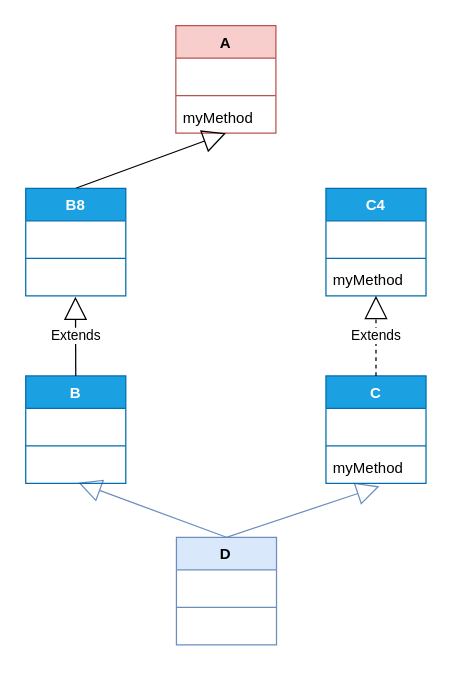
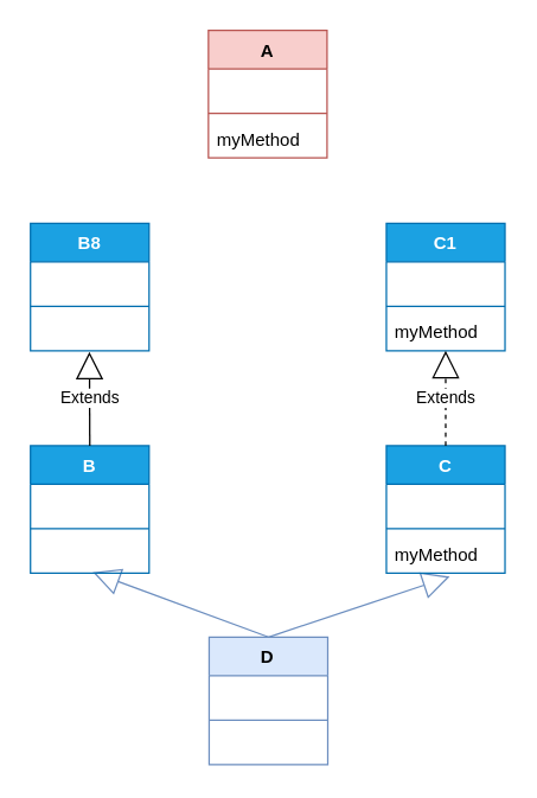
  <mxCell id="0" />
  <mxCell id="1" parent="0" />
  <mxCell id="2" value="A" style="swimlane;fontStyle=1;align=center;verticalAlign=top;childLayout=stackLayout;horizontal=1;startSize=26;horizontalStack=0;resizeParent=1;resizeParentMax=0;resizeLast=0;collapsible=1;marginBottom=0;whiteSpace=wrap;html=1;fillColor=#f8cecc;strokeColor=#b85450;" parent="1" vertex="1"><mxGeometry x="140" y="20" width="80" height="86" as="geometry" /></mxCell>
  <mxCell id="3" value="&amp;nbsp;" style="text;strokeColor=none;fillColor=none;align=left;verticalAlign=top;spacingLeft=4;spacingRight=4;overflow=hidden;rotatable=0;points=[[0,0.5],[1,0.5]];portConstraint=eastwest;whiteSpace=wrap;html=1;" parent="2" vertex="1"><mxGeometry y="26" width="80" height="26" as="geometry" /></mxCell>
  <mxCell id="4" value="" style="line;strokeWidth=1;fillColor=none;align=left;verticalAlign=middle;spacingTop=-1;spacingLeft=3;spacingRight=3;rotatable=0;labelPosition=right;points=[];portConstraint=eastwest;strokeColor=inherit;" parent="2" vertex="1"><mxGeometry y="52" width="80" height="8" as="geometry" /></mxCell>
  <mxCell id="5" value="myMethod" style="text;strokeColor=none;fillColor=none;align=left;verticalAlign=top;spacingLeft=4;spacingRight=4;overflow=hidden;rotatable=0;points=[[0,0.5],[1,0.5]];portConstraint=eastwest;whiteSpace=wrap;html=1;" parent="2" vertex="1"><mxGeometry y="60" width="80" height="26" as="geometry" /></mxCell>
- <mxCell id="6" value="C4" style="swimlane;fontStyle=1;align=center;verticalAlign=top;childLayout=stackLayout;horizontal=1;startSize=26;horizontalStack=0;resizeParent=1;resizeParentMax=0;resizeLast=0;collapsible=1;marginBottom=0;whiteSpace=wrap;html=1;fillColor=#1ba1e2;strokeColor=#006EAF;fontColor=#ffffff;" parent="1" vertex="1"><mxGeometry x="260" y="150" width="80" height="86" as="geometry" /></mxCell>
+ <mxCell id="6" value="C1" style="swimlane;fontStyle=1;align=center;verticalAlign=top;childLayout=stackLayout;horizontal=1;startSize=26;horizontalStack=0;resizeParent=1;resizeParentMax=0;resizeLast=0;collapsible=1;marginBottom=0;whiteSpace=wrap;html=1;fillColor=#1ba1e2;strokeColor=#006EAF;fontColor=#ffffff;" parent="1" vertex="1"><mxGeometry x="260" y="150" width="80" height="86" as="geometry" /></mxCell>
  <mxCell id="7" value="&amp;nbsp;" style="text;strokeColor=none;fillColor=none;align=left;verticalAlign=top;spacingLeft=4;spacingRight=4;overflow=hidden;rotatable=0;points=[[0,0.5],[1,0.5]];portConstraint=eastwest;whiteSpace=wrap;html=1;" parent="6" vertex="1"><mxGeometry y="26" width="80" height="26" as="geometry" /></mxCell>
  <mxCell id="8" value="" style="line;strokeWidth=1;fillColor=none;align=left;verticalAlign=middle;spacingTop=-1;spacingLeft=3;spacingRight=3;rotatable=0;labelPosition=right;points=[];portConstraint=eastwest;strokeColor=inherit;" parent="6" vertex="1"><mxGeometry y="52" width="80" height="8" as="geometry" /></mxCell>
  <mxCell id="9" value="myMethod" style="text;strokeColor=none;fillColor=none;align=left;verticalAlign=top;spacingLeft=4;spacingRight=4;overflow=hidden;rotatable=0;points=[[0,0.5],[1,0.5]];portConstraint=eastwest;whiteSpace=wrap;html=1;" parent="6" vertex="1"><mxGeometry y="60" width="80" height="26" as="geometry" /></mxCell>
- <mxCell id="10" value="" style="endArrow=block;endSize=16;endFill=0;html=1;rounded=0;exitX=0.5;exitY=0;exitDx=0;exitDy=0;entryX=0.5;entryY=1;entryDx=0;entryDy=0;" parent="1" source="17" target="2" edge="1"><mxGeometry width="160" relative="1" as="geometry"><mxPoint x="70" y="130" as="sourcePoint" /><mxPoint x="170" y="130" as="targetPoint" /></mxGeometry></mxCell>
  <mxCell id="11" value="D" style="swimlane;fontStyle=1;align=center;verticalAlign=top;childLayout=stackLayout;horizontal=1;startSize=26;horizontalStack=0;resizeParent=1;resizeParentMax=0;resizeLast=0;collapsible=1;marginBottom=0;whiteSpace=wrap;html=1;fillColor=#dae8fc;strokeColor=#6c8ebf;" parent="1" vertex="1"><mxGeometry x="140.48" y="429.01" width="80" height="86" as="geometry" /></mxCell>
  <mxCell id="12" value="&amp;nbsp;" style="text;strokeColor=none;fillColor=none;align=left;verticalAlign=top;spacingLeft=4;spacingRight=4;overflow=hidden;rotatable=0;points=[[0,0.5],[1,0.5]];portConstraint=eastwest;whiteSpace=wrap;html=1;" parent="11" vertex="1"><mxGeometry y="26" width="80" height="26" as="geometry" /></mxCell>
  <mxCell id="13" value="" style="line;strokeWidth=1;fillColor=none;align=left;verticalAlign=middle;spacingTop=-1;spacingLeft=3;spacingRight=3;rotatable=0;labelPosition=right;points=[];portConstraint=eastwest;strokeColor=inherit;" parent="11" vertex="1"><mxGeometry y="52" width="80" height="8" as="geometry" /></mxCell>
  <mxCell id="14" value="&amp;nbsp;" style="text;strokeColor=none;fillColor=none;align=left;verticalAlign=top;spacingLeft=4;spacingRight=4;overflow=hidden;rotatable=0;points=[[0,0.5],[1,0.5]];portConstraint=eastwest;whiteSpace=wrap;html=1;" parent="11" vertex="1"><mxGeometry y="60" width="80" height="26" as="geometry" /></mxCell>
  <mxCell id="15" value="" style="endArrow=block;endSize=16;endFill=0;html=1;rounded=0;exitX=0.5;exitY=0;exitDx=0;exitDy=0;entryX=0.534;entryY=1.087;entryDx=0;entryDy=0;entryPerimeter=0;fillColor=#dae8fc;strokeColor=#6c8ebf;" parent="1" source="11" target="24" edge="1"><mxGeometry width="160" relative="1" as="geometry"><mxPoint x="130.48" y="463.01" as="sourcePoint" /><mxPoint x="294.48" y="388" as="targetPoint" /></mxGeometry></mxCell>
  <mxCell id="16" value="" style="endArrow=block;endSize=16;endFill=0;html=1;rounded=0;exitX=0.5;exitY=0;exitDx=0;exitDy=0;fillColor=#dae8fc;strokeColor=#6c8ebf;entryX=0.525;entryY=0.971;entryDx=0;entryDy=0;entryPerimeter=0;" parent="1" source="11" target="28" edge="1"><mxGeometry width="160" relative="1" as="geometry"><mxPoint x="10.48" y="463.01" as="sourcePoint" /><mxPoint x="70" y="400" as="targetPoint" /></mxGeometry></mxCell>
  <mxCell id="17" value="B8" style="swimlane;fontStyle=1;align=center;verticalAlign=top;childLayout=stackLayout;horizontal=1;startSize=26;horizontalStack=0;resizeParent=1;resizeParentMax=0;resizeLast=0;collapsible=1;marginBottom=0;whiteSpace=wrap;html=1;fillColor=#1ba1e2;strokeColor=#006EAF;fontColor=#ffffff;" parent="1" vertex="1"><mxGeometry x="20" y="150" width="80" height="86" as="geometry" /></mxCell>
  <mxCell id="18" value="&amp;nbsp;" style="text;strokeColor=none;fillColor=none;align=left;verticalAlign=top;spacingLeft=4;spacingRight=4;overflow=hidden;rotatable=0;points=[[0,0.5],[1,0.5]];portConstraint=eastwest;whiteSpace=wrap;html=1;" parent="17" vertex="1"><mxGeometry y="26" width="80" height="26" as="geometry" /></mxCell>
  <mxCell id="19" value="" style="line;strokeWidth=1;fillColor=none;align=left;verticalAlign=middle;spacingTop=-1;spacingLeft=3;spacingRight=3;rotatable=0;labelPosition=right;points=[];portConstraint=eastwest;strokeColor=inherit;" parent="17" vertex="1"><mxGeometry y="52" width="80" height="8" as="geometry" /></mxCell>
  <mxCell id="20" value="&amp;nbsp;" style="text;strokeColor=none;fillColor=none;align=left;verticalAlign=top;spacingLeft=4;spacingRight=4;overflow=hidden;rotatable=0;points=[[0,0.5],[1,0.5]];portConstraint=eastwest;whiteSpace=wrap;html=1;" parent="17" vertex="1"><mxGeometry y="60" width="80" height="26" as="geometry" /></mxCell>
  <mxCell id="21" value="C" style="swimlane;fontStyle=1;align=center;verticalAlign=top;childLayout=stackLayout;horizontal=1;startSize=26;horizontalStack=0;resizeParent=1;resizeParentMax=0;resizeLast=0;collapsible=1;marginBottom=0;whiteSpace=wrap;html=1;fillColor=#1ba1e2;strokeColor=#006EAF;fontColor=#ffffff;" vertex="1" parent="1"><mxGeometry x="260" y="300" width="80" height="86" as="geometry" /></mxCell>
  <mxCell id="22" value="&amp;nbsp;" style="text;strokeColor=none;fillColor=none;align=left;verticalAlign=top;spacingLeft=4;spacingRight=4;overflow=hidden;rotatable=0;points=[[0,0.5],[1,0.5]];portConstraint=eastwest;whiteSpace=wrap;html=1;" vertex="1" parent="21"><mxGeometry y="26" width="80" height="26" as="geometry" /></mxCell>
  <mxCell id="23" value="" style="line;strokeWidth=1;fillColor=none;align=left;verticalAlign=middle;spacingTop=-1;spacingLeft=3;spacingRight=3;rotatable=0;labelPosition=right;points=[];portConstraint=eastwest;strokeColor=inherit;" vertex="1" parent="21"><mxGeometry y="52" width="80" height="8" as="geometry" /></mxCell>
  <mxCell id="24" value="myMethod" style="text;strokeColor=none;fillColor=none;align=left;verticalAlign=top;spacingLeft=4;spacingRight=4;overflow=hidden;rotatable=0;points=[[0,0.5],[1,0.5]];portConstraint=eastwest;whiteSpace=wrap;html=1;" vertex="1" parent="21"><mxGeometry y="60" width="80" height="26" as="geometry" /></mxCell>
  <mxCell id="25" value="B" style="swimlane;fontStyle=1;align=center;verticalAlign=top;childLayout=stackLayout;horizontal=1;startSize=26;horizontalStack=0;resizeParent=1;resizeParentMax=0;resizeLast=0;collapsible=1;marginBottom=0;whiteSpace=wrap;html=1;fillColor=#1ba1e2;strokeColor=#006EAF;fontColor=#ffffff;" vertex="1" parent="1"><mxGeometry x="20" y="300" width="80" height="86" as="geometry" /></mxCell>
  <mxCell id="26" value="&amp;nbsp;" style="text;strokeColor=none;fillColor=none;align=left;verticalAlign=top;spacingLeft=4;spacingRight=4;overflow=hidden;rotatable=0;points=[[0,0.5],[1,0.5]];portConstraint=eastwest;whiteSpace=wrap;html=1;" vertex="1" parent="25"><mxGeometry y="26" width="80" height="26" as="geometry" /></mxCell>
  <mxCell id="27" value="" style="line;strokeWidth=1;fillColor=none;align=left;verticalAlign=middle;spacingTop=-1;spacingLeft=3;spacingRight=3;rotatable=0;labelPosition=right;points=[];portConstraint=eastwest;strokeColor=inherit;" vertex="1" parent="25"><mxGeometry y="52" width="80" height="8" as="geometry" /></mxCell>
  <mxCell id="28" value="&amp;nbsp;" style="text;strokeColor=none;fillColor=none;align=left;verticalAlign=top;spacingLeft=4;spacingRight=4;overflow=hidden;rotatable=0;points=[[0,0.5],[1,0.5]];portConstraint=eastwest;whiteSpace=wrap;html=1;" vertex="1" parent="25"><mxGeometry y="60" width="80" height="26" as="geometry" /></mxCell>
  <mxCell id="29" value="Extends" style="endArrow=block;endSize=16;endFill=0;html=1;rounded=0;exitX=0.5;exitY=0;exitDx=0;exitDy=0;entryX=0.497;entryY=1.029;entryDx=0;entryDy=0;entryPerimeter=0;" edge="1" parent="1" source="25" target="20"><mxGeometry width="160" relative="1" as="geometry"><mxPoint x="190" y="320" as="sourcePoint" /><mxPoint x="350" y="320" as="targetPoint" /></mxGeometry></mxCell>
  <mxCell id="30" value="Extends" style="endArrow=block;endSize=16;endFill=0;html=1;rounded=0;entryX=0.5;entryY=1;entryDx=0;entryDy=0;exitX=0.5;exitY=0;exitDx=0;exitDy=0;dashed=1;" edge="1" parent="1" source="21" target="6"><mxGeometry width="160" relative="1" as="geometry"><mxPoint x="300" y="260" as="sourcePoint" /><mxPoint x="190" y="240" as="targetPoint" /></mxGeometry></mxCell>
